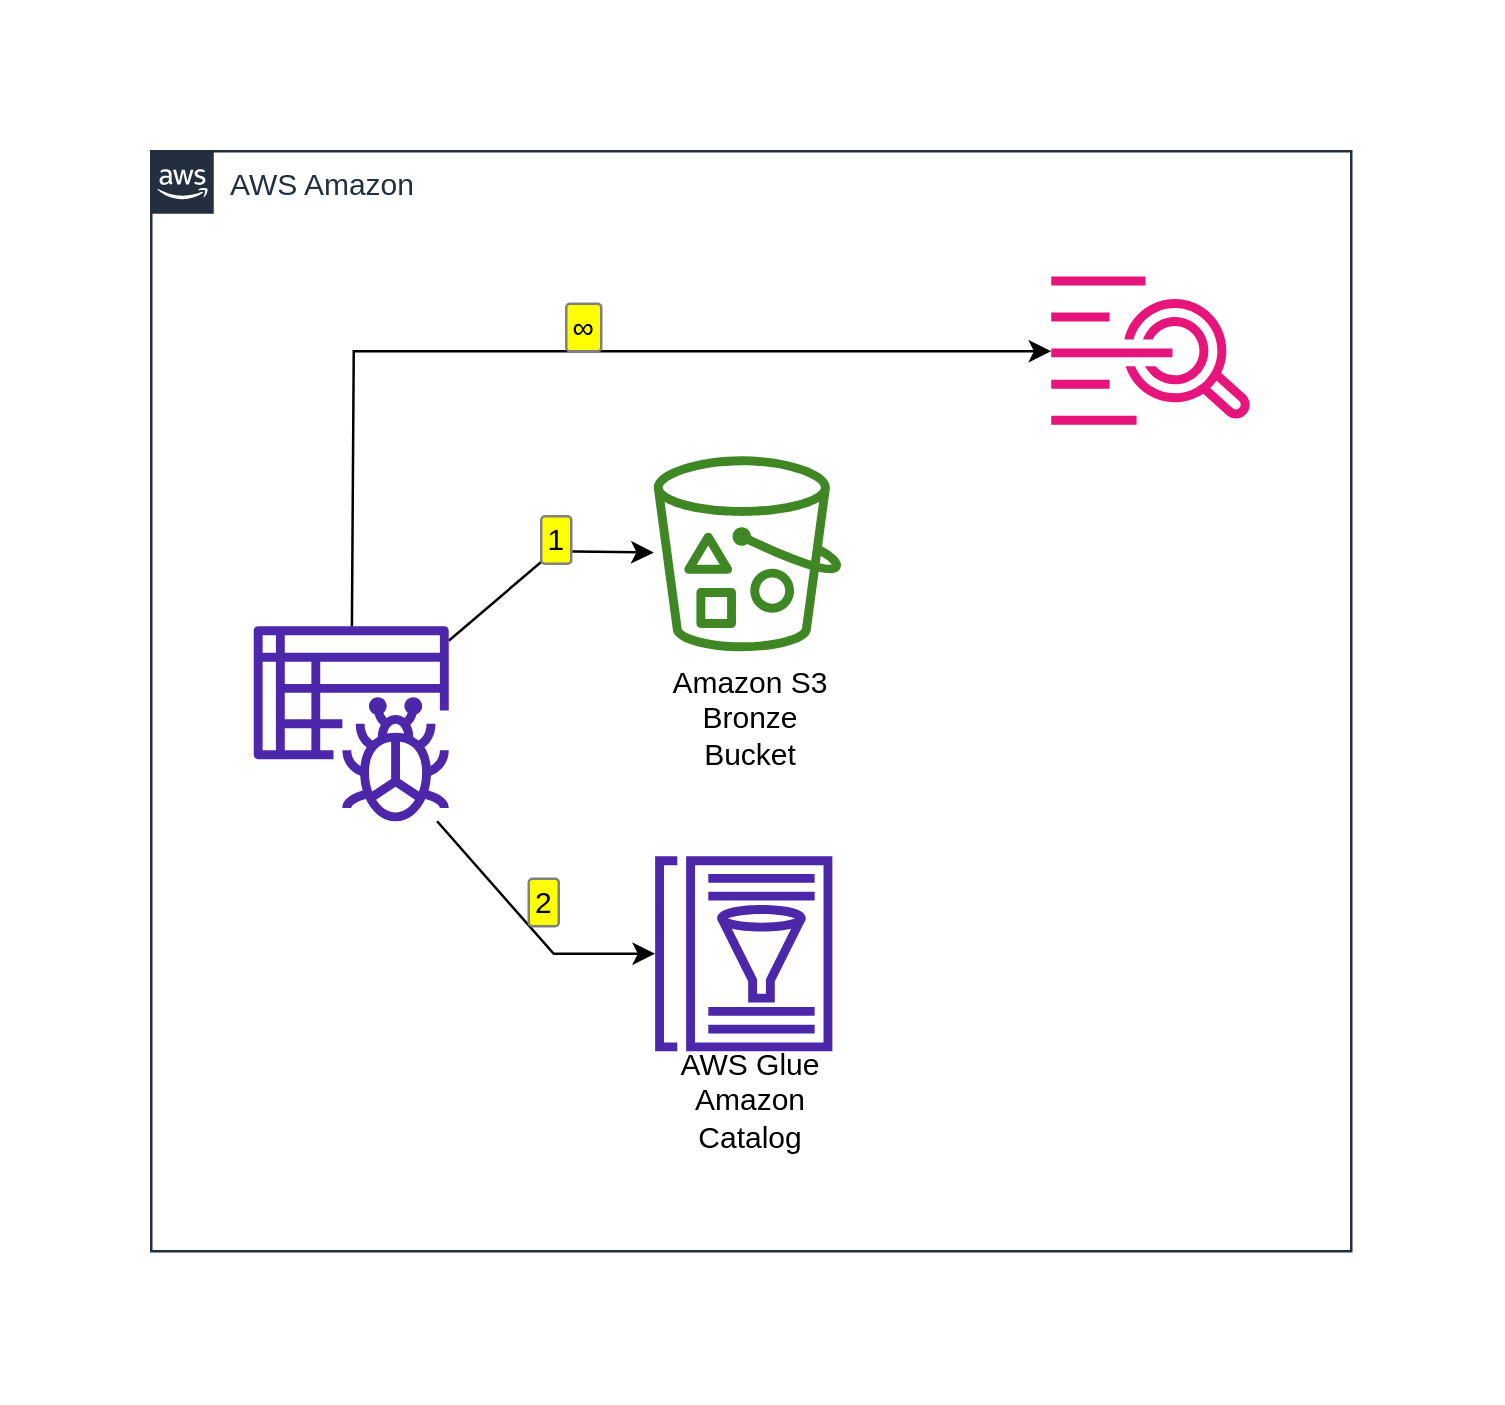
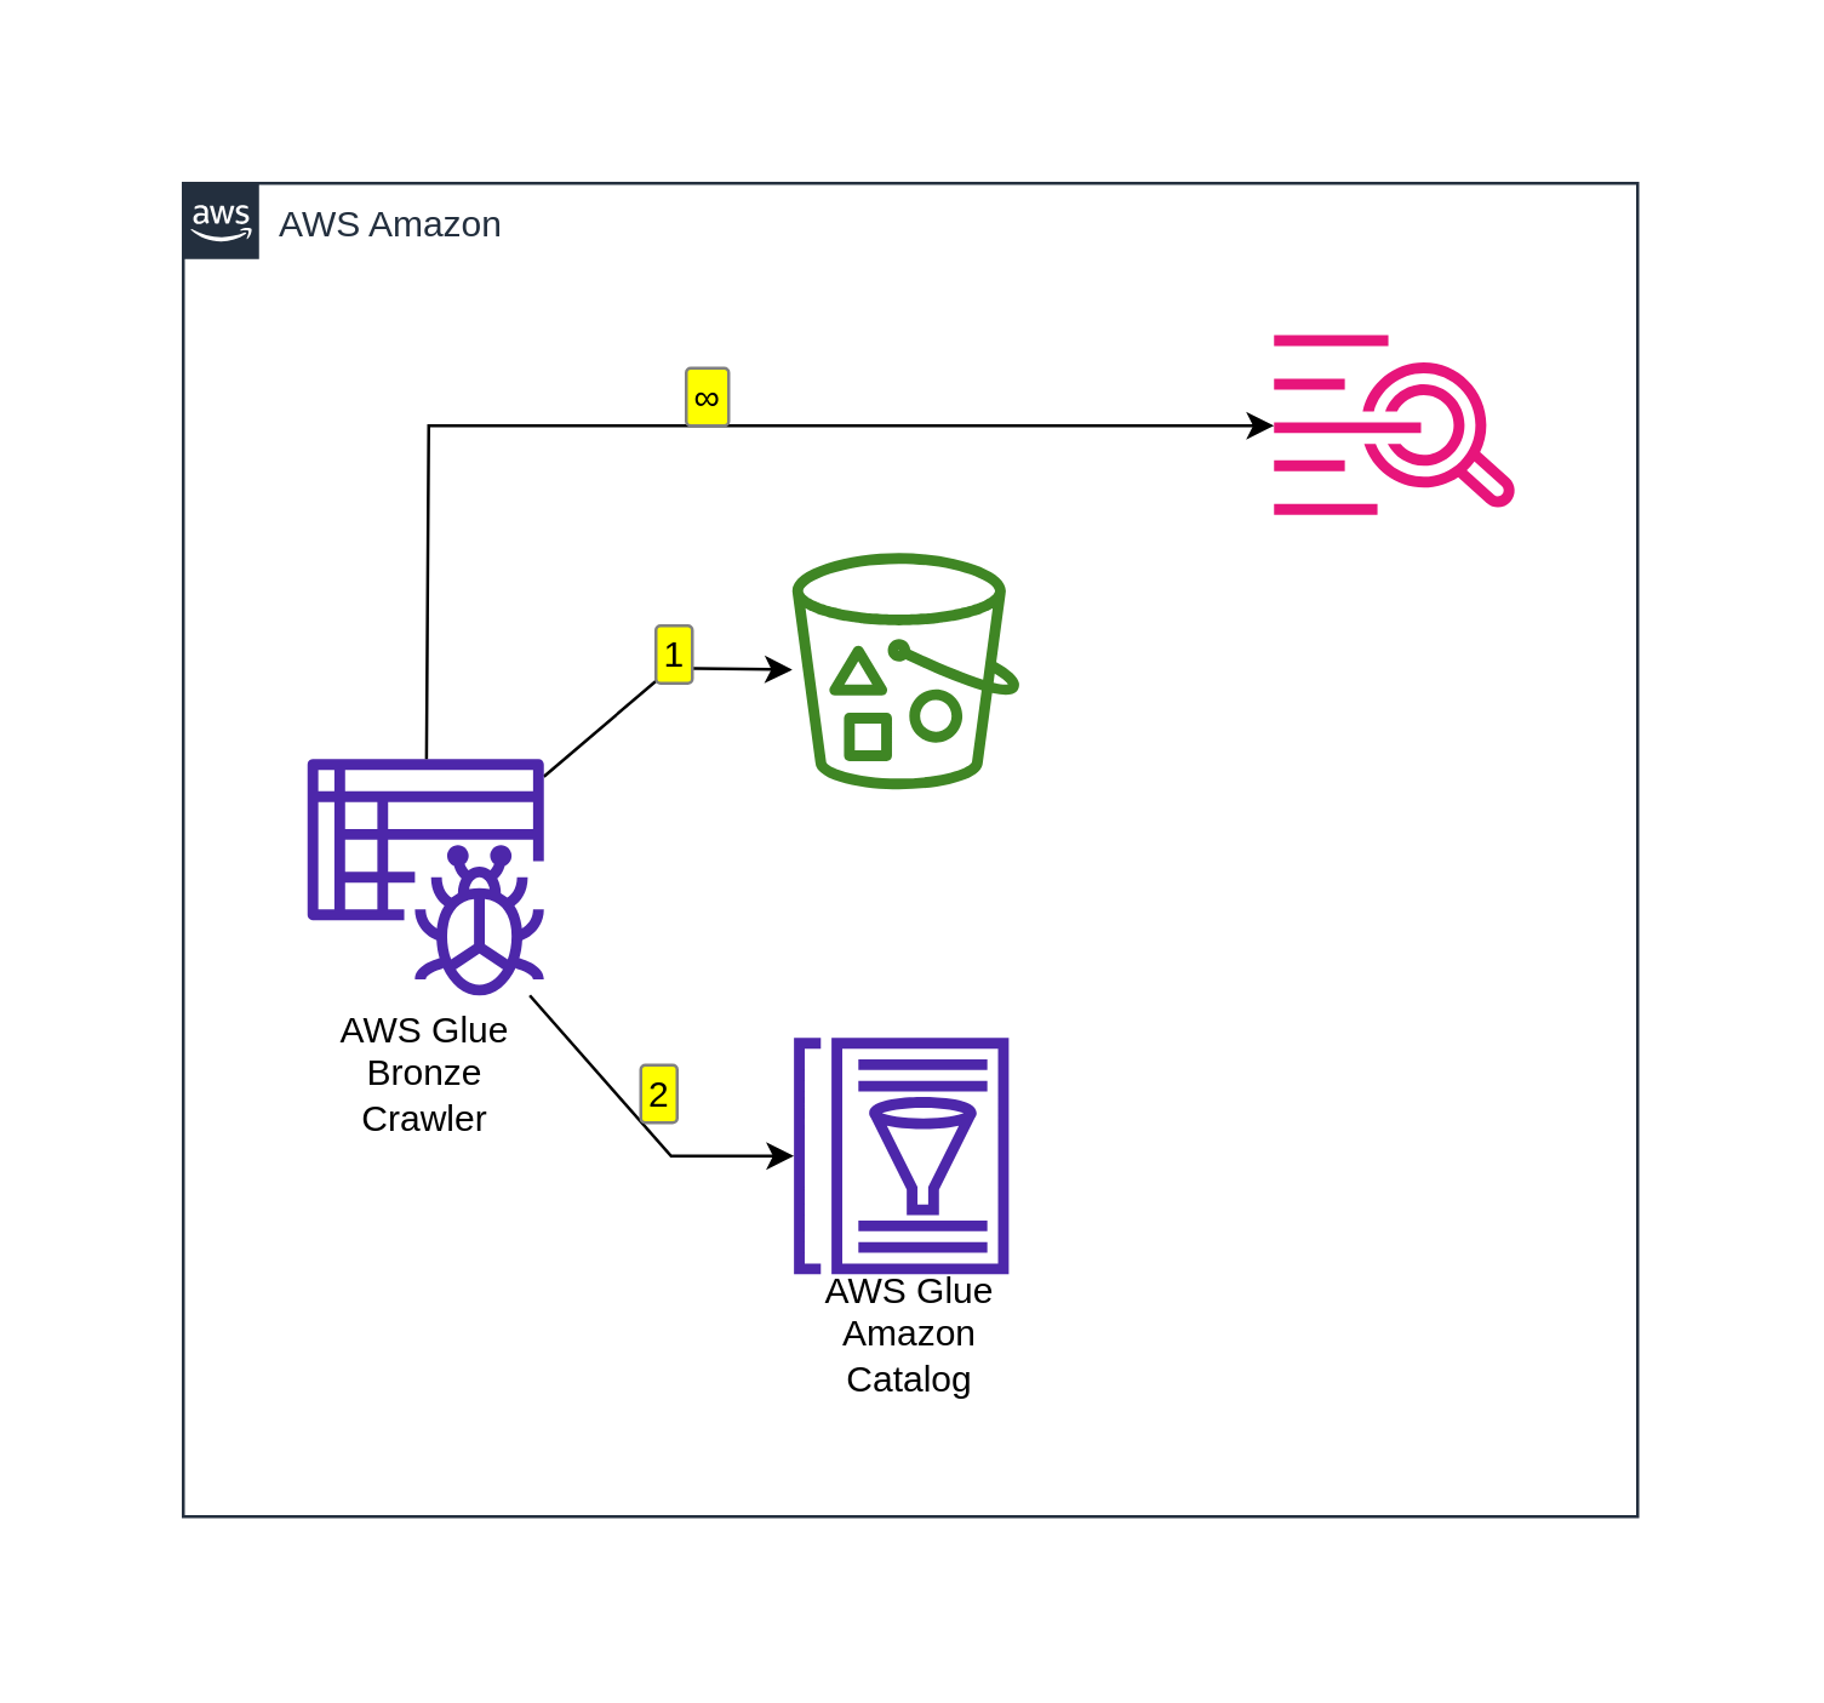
  <mxCell id="0" />
  <mxCell id="1" parent="0" />
  <mxCell id="2" value="" style="rounded=0;whiteSpace=wrap;html=1;dashed=1;fillColor=none;strokeColor=#FFFFFF;" parent="1" vertex="1"><mxGeometry width="560" height="520" as="geometry" x="20" y="20" /></mxCell>
  <mxCell id="3" value="AWS Amazon" style="points=[[0,0],[0.25,0],[0.5,0],[0.75,0],[1,0],[1,0.25],[1,0.5],[1,0.75],[1,1],[0.75,1],[0.5,1],[0.25,1],[0,1],[0,0.75],[0,0.5],[0,0.25]];outlineConnect=0;gradientColor=none;html=1;whiteSpace=wrap;fontSize=12;fontStyle=0;container=1;pointerEvents=0;collapsible=0;recursiveResize=0;shape=mxgraph.aws4.group;grIcon=mxgraph.aws4.group_aws_cloud_alt;strokeColor=#232F3E;fillColor=none;verticalAlign=top;align=left;spacingLeft=30;fontColor=#232F3E;dashed=0;" parent="1" vertex="1"><mxGeometry x="60" y="60" width="480" height="440" as="geometry" /></mxCell>
  <mxCell id="4" style="edgeStyle=none;html=1;rounded=0;enumerate=1;enumerateValue=1;" parent="3" source="6" target="8" edge="1"><mxGeometry relative="1" as="geometry"><Array as="points"><mxPoint x="161" y="160" /></Array></mxGeometry></mxCell>
  <mxCell id="5" style="edgeStyle=none;rounded=0;html=1;enumerate=1;enumerateValue=2;" parent="3" source="6" target="9" edge="1"><mxGeometry relative="1" as="geometry"><Array as="points"><mxPoint x="161" y="321" /></Array></mxGeometry></mxCell>
  <mxCell id="6" value="" style="sketch=0;outlineConnect=0;fontColor=#232F3E;gradientColor=none;fillColor=#4D27AA;strokeColor=none;dashed=0;verticalLabelPosition=bottom;verticalAlign=top;align=center;html=1;fontSize=12;fontStyle=0;aspect=fixed;pointerEvents=1;shape=mxgraph.aws4.glue_crawlers;" parent="3" vertex="1"><mxGeometry x="41" y="190" width="78" height="78" as="geometry" /></mxCell>
+ <mxCell id="7" value="AWS Glue&lt;br&gt;Bronze Crawler" style="text;html=1;strokeColor=none;fillColor=none;align=center;verticalAlign=middle;whiteSpace=wrap;rounded=0;" parent="3" vertex="1"><mxGeometry x="41" y="268" width="78" height="51" as="geometry" /></mxCell>
  <mxCell id="8" value="" style="sketch=0;outlineConnect=0;fontColor=#232F3E;gradientColor=none;fillColor=#3F8624;strokeColor=none;dashed=0;verticalLabelPosition=bottom;verticalAlign=top;align=center;html=1;fontSize=12;fontStyle=0;aspect=fixed;pointerEvents=1;shape=mxgraph.aws4.bucket_with_objects;comic=0;" parent="3" vertex="1"><mxGeometry x="201" y="122" width="75" height="78" as="geometry" /></mxCell>
  <mxCell id="9" value="" style="sketch=0;outlineConnect=0;fontColor=#232F3E;gradientColor=none;fillColor=#4D27AA;strokeColor=none;dashed=0;verticalLabelPosition=bottom;verticalAlign=top;align=center;html=1;fontSize=12;fontStyle=0;aspect=fixed;pointerEvents=1;shape=mxgraph.aws4.glue_data_catalog;" parent="3" vertex="1"><mxGeometry x="201" y="282" width="72" height="78" as="geometry" /></mxCell>
  <mxCell id="10" value="AWS Glue Amazon Catalog" style="text;html=1;strokeColor=none;fillColor=none;align=center;verticalAlign=middle;whiteSpace=wrap;rounded=0;" parent="3" vertex="1"><mxGeometry x="201" y="360" width="78" height="40" as="geometry" /></mxCell>
- <mxCell id="11" value="Amazon S3 Bronze Bucket" style="text;html=1;strokeColor=none;fillColor=none;align=center;verticalAlign=middle;whiteSpace=wrap;rounded=0;" parent="3" vertex="1"><mxGeometry x="201" y="201" width="78" height="52" as="geometry" /></mxCell>
  <mxCell id="12" style="edgeStyle=none;html=1;rounded=0;enumerate=1;enumerateValue=%E2%88%9E;" parent="1" source="6" edge="1"><mxGeometry relative="1" as="geometry"><Array as="points"><mxPoint x="141" y="140" /></Array><mxPoint x="420" y="140" as="targetPoint" /></mxGeometry></mxCell>
  <mxCell id="13" value="" style="sketch=0;outlineConnect=0;fontColor=#232F3E;gradientColor=none;fillColor=#E7157B;strokeColor=none;dashed=0;verticalLabelPosition=bottom;verticalAlign=top;align=center;html=1;fontSize=12;fontStyle=0;aspect=fixed;pointerEvents=1;shape=mxgraph.aws4.cloudwatch_logs;" vertex="1" parent="1"><mxGeometry x="420" y="110" width="80" height="59.49" as="geometry" /></mxCell>
